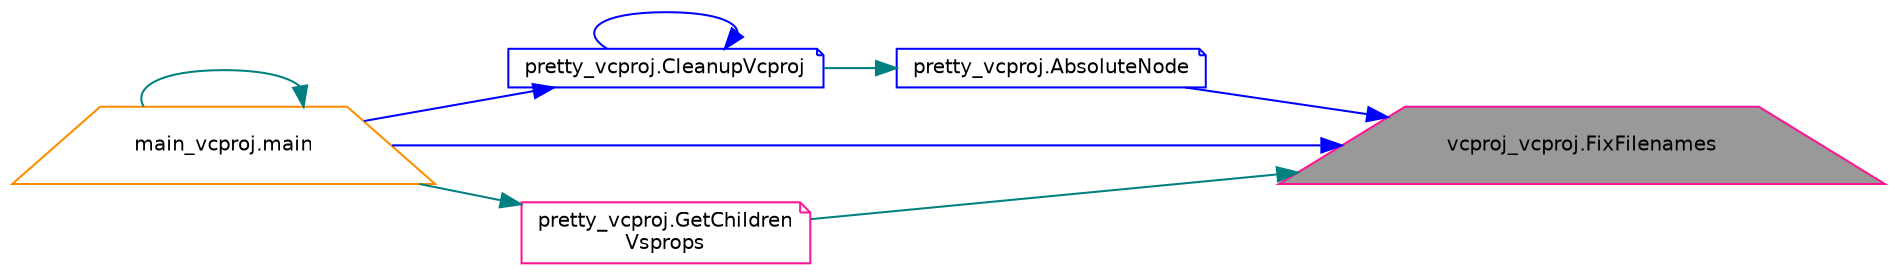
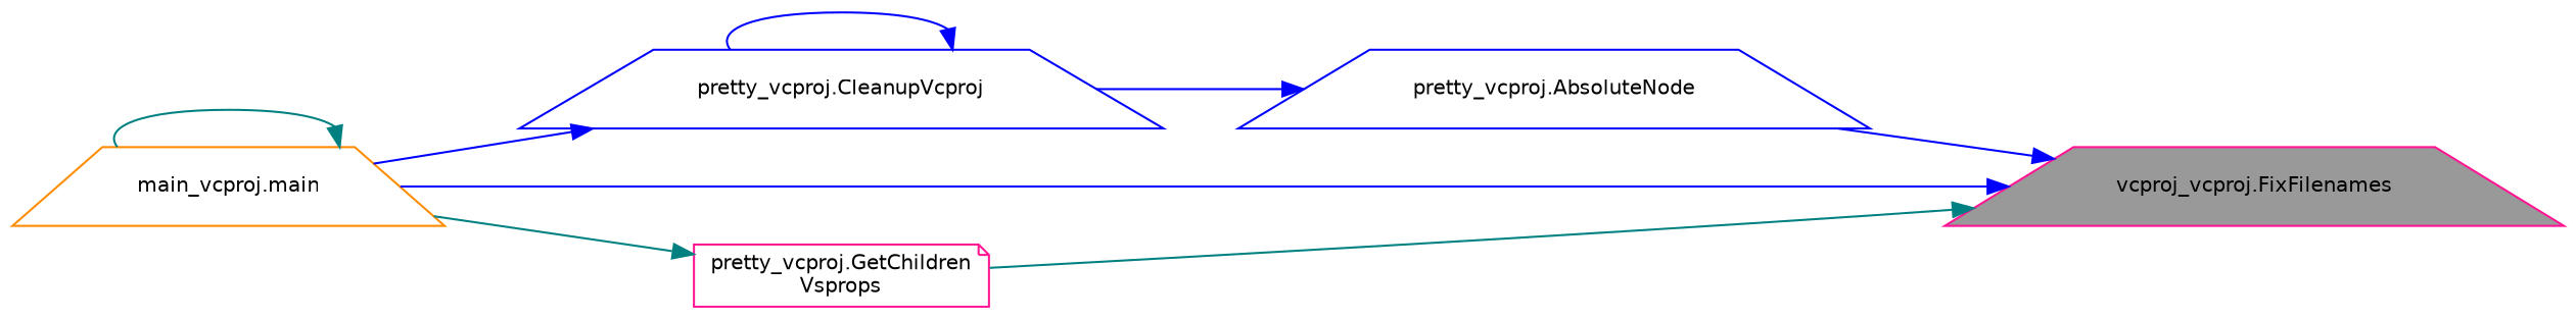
  digraph {
    rankdir=RL
    node [color=deeppink fillcolor=white fontname=Helvetica fontsize=10 shape=trapezium style=filled]
    edge [color=blue dir=back fontname=Helvetica fontsize=10 labelfontname=Helvetica labelfontsize=10 style=solid]
    n1 [fillcolor=grey60 fontcolor=black height=0.2 label="vcproj_vcproj.FixFilenames" width=0.4]
-   n2 [color=blue height=0.2 label="pretty_vcproj.AbsoluteNode" shape=note width=0.4]
+   n2 [color=blue height=0.2 label="pretty_vcproj.AbsoluteNode" width=0.4]
    n3 [color=darkorange height=0.2 label="main_vcproj.main" width=0.4]
    n4 [height=0.2 label="pretty_vcproj.GetChildren\lVsprops" shape=note width=0.4]
-   n5 [color=blue height=0.2 label="pretty_vcproj.CleanupVcproj" shape=note width=0.4]
+   n5 [color=blue height=0.2 label="pretty_vcproj.CleanupVcproj" width=0.4]
    n1 -> n2
    n1 -> n3
    n1 -> n4 [color=teal]
-   n2 -> n5 [color=teal]
+   n2 -> n5
    n3 -> n3 [color=teal]
    n4 -> n3 [color=teal]
    n5 -> n3
    n5 -> n5
  }
